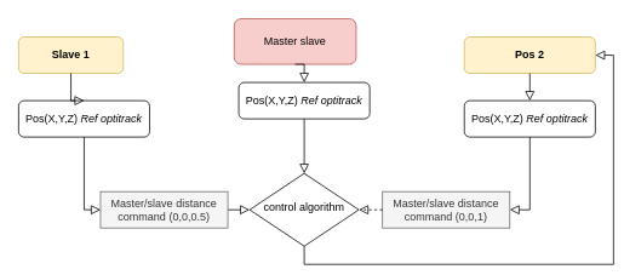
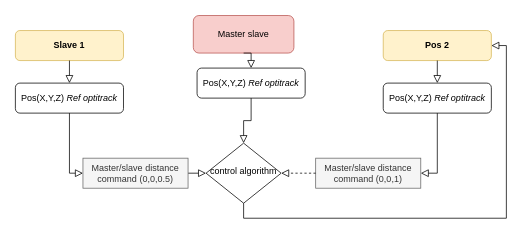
  <mxCell id="0" />
  <mxCell id="1" parent="0" />
  <mxCell id="2" value="Master slave" style="rounded=1;whiteSpace=wrap;html=1;fontSize=12;glass=0;strokeWidth=1;shadow=0;fillColor=#f8cecc;strokeColor=#b85450;" parent="1" vertex="1"><mxGeometry x="257" y="20" width="134" height="50" as="geometry" /></mxCell>
- <mxCell id="3" value="control algorithm" style="rhombus;whiteSpace=wrap;html=1;shadow=0;fontFamily=Helvetica;fontSize=12;align=center;strokeWidth=1;spacing=6;spacingTop=-4;" parent="1" vertex="1"><mxGeometry x="274" y="190" width="120" height="80" as="geometry" /></mxCell>
+ <mxCell id="3" value="control algorithm" style="rhombus;whiteSpace=wrap;html=1;shadow=0;fontFamily=Helvetica;fontSize=12;align=center;strokeWidth=1;spacing=6;spacingTop=-4;" parent="1" vertex="1"><mxGeometry x="274" y="190" width="100" height="80" as="geometry" /></mxCell>
  <mxCell id="4" value="Pos(X,Y,Z)&lt;i&gt; Ref optitrack&lt;/i&gt;" style="rounded=1;whiteSpace=wrap;html=1;fontSize=12;glass=0;strokeWidth=1;shadow=0;" parent="1" vertex="1"><mxGeometry x="262" y="90" width="144" height="40" as="geometry" /></mxCell>
  <mxCell id="5" value="" style="rounded=0;html=1;jettySize=auto;orthogonalLoop=1;fontSize=11;endArrow=block;endFill=0;endSize=8;strokeWidth=1;shadow=0;labelBackgroundColor=none;edgeStyle=orthogonalEdgeStyle;entryX=0.5;entryY=0;entryDx=0;entryDy=0;exitX=0.5;exitY=1;exitDx=0;exitDy=0;" edge="1" parent="1" source="2" target="4"><mxGeometry relative="1" as="geometry"><mxPoint x="310" y="50" as="sourcePoint" /><mxPoint x="240" y="90" as="targetPoint" /><Array as="points"><mxPoint x="334" y="70" /><mxPoint x="334" y="70" /></Array></mxGeometry></mxCell>
  <mxCell id="6" value="" style="rounded=0;html=1;jettySize=auto;orthogonalLoop=1;fontSize=11;endArrow=block;endFill=0;endSize=8;strokeWidth=1;shadow=0;labelBackgroundColor=none;edgeStyle=orthogonalEdgeStyle;exitX=0.5;exitY=1;exitDx=0;exitDy=0;" edge="1" parent="1" source="4" target="3"><mxGeometry relative="1" as="geometry"><mxPoint x="344" y="60" as="sourcePoint" /><mxPoint x="202" y="200" as="targetPoint" /><Array as="points" /></mxGeometry></mxCell>
  <mxCell id="7" value="" style="rounded=0;html=1;jettySize=auto;orthogonalLoop=1;fontSize=11;endArrow=block;endFill=0;endSize=8;strokeWidth=1;shadow=0;labelBackgroundColor=none;edgeStyle=orthogonalEdgeStyle;entryX=0;entryY=0.5;entryDx=0;entryDy=0;exitX=1;exitY=0.5;exitDx=0;exitDy=0;" edge="1" parent="1" source="17" target="3"><mxGeometry relative="1" as="geometry"><mxPoint x="102" y="210" as="sourcePoint" /><mxPoint x="112" y="180" as="targetPoint" /><Array as="points" /></mxGeometry></mxCell>
  <mxCell id="8" value="&lt;b&gt;Pos 2&lt;/b&gt;" style="rounded=1;whiteSpace=wrap;html=1;fontSize=12;glass=0;strokeWidth=1;shadow=0;fillColor=#fff2cc;strokeColor=#d6b656;" vertex="1" parent="1"><mxGeometry x="510" y="40" width="144" height="40" as="geometry" /></mxCell>
  <mxCell id="9" value="Pos(X,Y,Z)&lt;i&gt; Ref optitrack&lt;/i&gt;" style="rounded=1;whiteSpace=wrap;html=1;fontSize=12;glass=0;strokeWidth=1;shadow=0;" vertex="1" parent="1"><mxGeometry x="510" y="110" width="144" height="40" as="geometry" /></mxCell>
  <mxCell id="10" value="" style="rounded=0;html=1;jettySize=auto;orthogonalLoop=1;fontSize=11;endArrow=block;endFill=0;endSize=8;strokeWidth=1;shadow=0;labelBackgroundColor=none;edgeStyle=orthogonalEdgeStyle;entryX=1;entryY=0.5;entryDx=0;entryDy=0;exitX=0.5;exitY=1;exitDx=0;exitDy=0;" edge="1" parent="1" source="9" target="12"><mxGeometry relative="1" as="geometry"><mxPoint x="430" y="250" as="sourcePoint" /><mxPoint x="602" y="270" as="targetPoint" /><Array as="points"><mxPoint x="582" y="230" /></Array></mxGeometry></mxCell>
  <mxCell id="11" value="" style="edgeStyle=orthogonalEdgeStyle;rounded=0;html=1;jettySize=auto;orthogonalLoop=1;fontSize=11;endArrow=block;endFill=0;endSize=8;strokeWidth=1;shadow=0;labelBackgroundColor=none;exitX=0.5;exitY=1;exitDx=0;exitDy=0;entryX=1;entryY=0.5;entryDx=0;entryDy=0;" edge="1" parent="1" source="3" target="8"><mxGeometry y="10" relative="1" as="geometry"><mxPoint as="offset" /><mxPoint x="220" y="410" as="sourcePoint" /><mxPoint x="580" y="460" as="targetPoint" /></mxGeometry></mxCell>
  <mxCell id="12" value="Master/slave distance command (0,0,1)" style="whiteSpace=wrap;html=1;fillColor=#f5f5f5;fontColor=#333333;strokeColor=#666666;" vertex="1" parent="1"><mxGeometry x="420" y="210" width="140" height="40" as="geometry" /></mxCell>
  <mxCell id="13" value="" style="rounded=0;html=1;jettySize=auto;orthogonalLoop=1;fontSize=11;endArrow=block;endFill=0;endSize=8;strokeWidth=1;shadow=0;labelBackgroundColor=none;edgeStyle=orthogonalEdgeStyle;entryX=1;entryY=0.5;entryDx=0;entryDy=0;exitX=0;exitY=0.5;exitDx=0;exitDy=0;dashed=1;" edge="1" parent="1" source="12" target="3"><mxGeometry relative="1" as="geometry"><mxPoint x="592" y="160" as="sourcePoint" /><mxPoint x="570" y="240" as="targetPoint" /><Array as="points"><mxPoint x="400" y="230" /><mxPoint x="400" y="230" /></Array></mxGeometry></mxCell>
  <mxCell id="14" value="" style="rounded=0;html=1;jettySize=auto;orthogonalLoop=1;fontSize=11;endArrow=block;endFill=0;endSize=8;strokeWidth=1;shadow=0;labelBackgroundColor=none;edgeStyle=orthogonalEdgeStyle;exitX=0.5;exitY=1;exitDx=0;exitDy=0;" edge="1" parent="1" source="8"><mxGeometry relative="1" as="geometry"><mxPoint x="581.66" y="90" as="sourcePoint" /><mxPoint x="582" y="110" as="targetPoint" /><Array as="points"><mxPoint x="582" y="100" /></Array></mxGeometry></mxCell>
- <mxCell id="15" value="&lt;b&gt;Slave 1&lt;/b&gt;" style="rounded=1;whiteSpace=wrap;html=1;fontSize=12;glass=0;strokeWidth=1;shadow=0;fillColor=#fff2cc;strokeColor=#d6b656;" vertex="1" parent="1"><mxGeometry x="20" y="40" width="115" height="40" as="geometry" /></mxCell>
+ <mxCell id="15" value="&lt;b&gt;Slave 1&lt;/b&gt;" style="rounded=1;whiteSpace=wrap;html=1;fontSize=12;glass=0;strokeWidth=1;shadow=0;fillColor=#fff2cc;strokeColor=#d6b656;" vertex="1" parent="1"><mxGeometry x="20" y="40" width="144" height="40" as="geometry" /></mxCell>
  <mxCell id="16" value="Pos(X,Y,Z)&lt;i&gt; Ref optitrack&lt;/i&gt;" style="rounded=1;whiteSpace=wrap;html=1;fontSize=12;glass=0;strokeWidth=1;shadow=0;" vertex="1" parent="1"><mxGeometry x="20" y="110" width="144" height="40" as="geometry" /></mxCell>
  <mxCell id="17" value="Master/slave distance command (0,0,0.5)" style="whiteSpace=wrap;html=1;fillColor=#f5f5f5;fontColor=#333333;strokeColor=#666666;" vertex="1" parent="1"><mxGeometry x="110" y="210" width="140" height="40" as="geometry" /></mxCell>
  <mxCell id="18" value="" style="rounded=0;html=1;jettySize=auto;orthogonalLoop=1;fontSize=11;endArrow=block;endFill=0;endSize=8;strokeWidth=1;shadow=0;labelBackgroundColor=none;edgeStyle=orthogonalEdgeStyle;exitX=0.5;exitY=1;exitDx=0;exitDy=0;entryX=0.5;entryY=0;entryDx=0;entryDy=0;" edge="1" parent="1" source="15" target="16"><mxGeometry relative="1" as="geometry"><mxPoint x="111.66" y="90" as="sourcePoint" /><mxPoint x="112" y="110" as="targetPoint" /><Array as="points"><mxPoint x="92" y="110" /><mxPoint x="92" y="110" /></Array></mxGeometry></mxCell>
  <mxCell id="19" value="" style="rounded=0;html=1;jettySize=auto;orthogonalLoop=1;fontSize=11;endArrow=block;endFill=0;endSize=8;strokeWidth=1;shadow=0;labelBackgroundColor=none;edgeStyle=orthogonalEdgeStyle;entryX=0;entryY=0.5;entryDx=0;entryDy=0;exitX=0.5;exitY=1;exitDx=0;exitDy=0;" edge="1" parent="1" source="16" target="17"><mxGeometry relative="1" as="geometry"><mxPoint x="92" y="160" as="sourcePoint" /><mxPoint x="70" y="240" as="targetPoint" /><Array as="points"><mxPoint x="92" y="150" /><mxPoint x="92" y="230" /></Array></mxGeometry></mxCell>
